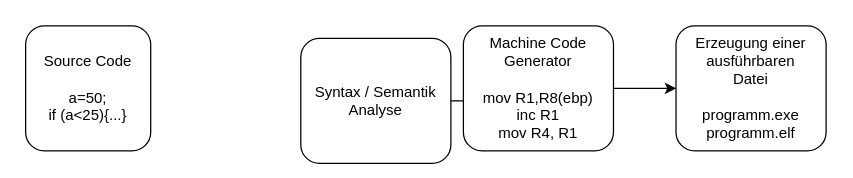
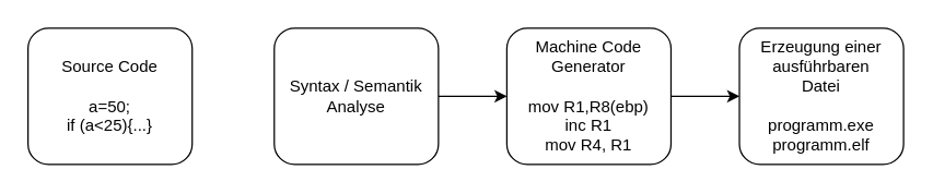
  <mxCell id="0" />
  <mxCell id="1" parent="0" />
- <mxCell id="2" value="&lt;div&gt;Source Code&lt;/div&gt;&lt;div&gt;&lt;br&gt;&lt;/div&gt;&lt;div&gt;a=50;&lt;/div&gt;&lt;div&gt;if (a&amp;lt;25){...}&lt;br&gt;&lt;/div&gt;" style="rounded=1;whiteSpace=wrap;html=1;" vertex="1" parent="1"><mxGeometry x="20" y="20" width="100" height="100" as="geometry" /></mxCell>
+ <mxCell id="2" value="&lt;div&gt;Source Code&lt;/div&gt;&lt;div&gt;&lt;br&gt;&lt;/div&gt;&lt;div&gt;a=50;&lt;/div&gt;&lt;div&gt;if (a&amp;lt;25){...}&lt;br&gt;&lt;/div&gt;" style="rounded=1;whiteSpace=wrap;html=1;" vertex="1" parent="1"><mxGeometry x="20" y="20" width="120" height="100" as="geometry" /></mxCell>
  <mxCell id="3" style="edgeStyle=orthogonalEdgeStyle;rounded=0;orthogonalLoop=1;jettySize=auto;html=1;" edge="1" parent="1" source="4" target="6"><mxGeometry relative="1" as="geometry" /></mxCell>
- <mxCell id="4" value="&lt;div&gt;Syntax / Semantik&lt;/div&gt;&lt;div&gt;Analyse&lt;/div&gt;" style="rounded=1;whiteSpace=wrap;html=1;" vertex="1" parent="1"><mxGeometry x="240" y="30" width="120" height="100" as="geometry" /></mxCell>
+ <mxCell id="4" value="&lt;div&gt;Syntax / Semantik&lt;/div&gt;&lt;div&gt;Analyse&lt;/div&gt;" style="rounded=1;whiteSpace=wrap;html=1;" vertex="1" parent="1"><mxGeometry x="200" y="20" width="120" height="100" as="geometry" /></mxCell>
  <mxCell id="5" style="edgeStyle=orthogonalEdgeStyle;rounded=0;orthogonalLoop=1;jettySize=auto;html=1;" edge="1" parent="1" source="6" target="7"><mxGeometry relative="1" as="geometry" /></mxCell>
  <mxCell id="6" value="&lt;div&gt;Machine Code&lt;/div&gt;&lt;div&gt;Generator&lt;/div&gt;&lt;div&gt;&lt;br&gt;&lt;/div&gt;&lt;div&gt;mov R1,R8(ebp)&lt;/div&gt;&lt;div&gt;inc R1&lt;/div&gt;&lt;div&gt;mov R4, R1&lt;br&gt;&lt;/div&gt;" style="rounded=1;whiteSpace=wrap;html=1;" vertex="1" parent="1"><mxGeometry x="370" y="20" width="120" height="100" as="geometry" /></mxCell>
  <mxCell id="7" value="&lt;div&gt;Erzeugung einer&lt;br&gt;&lt;/div&gt;&lt;div&gt;ausführbaren &lt;br&gt;&lt;/div&gt;&lt;div&gt;Datei&lt;/div&gt;&lt;div&gt;&lt;br&gt;&lt;/div&gt;&lt;div&gt;programm.exe&lt;/div&gt;&lt;div&gt;programm.elf&lt;br&gt;&lt;/div&gt;" style="rounded=1;whiteSpace=wrap;html=1;" vertex="1" parent="1"><mxGeometry x="540" y="20" width="120" height="100" as="geometry" /></mxCell>
